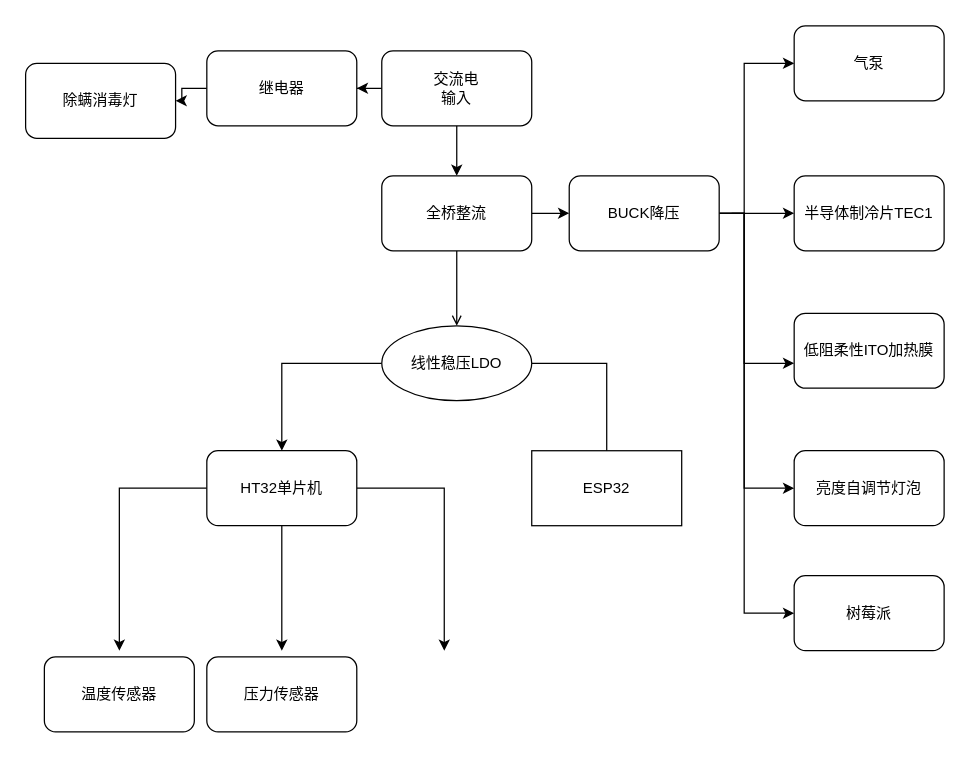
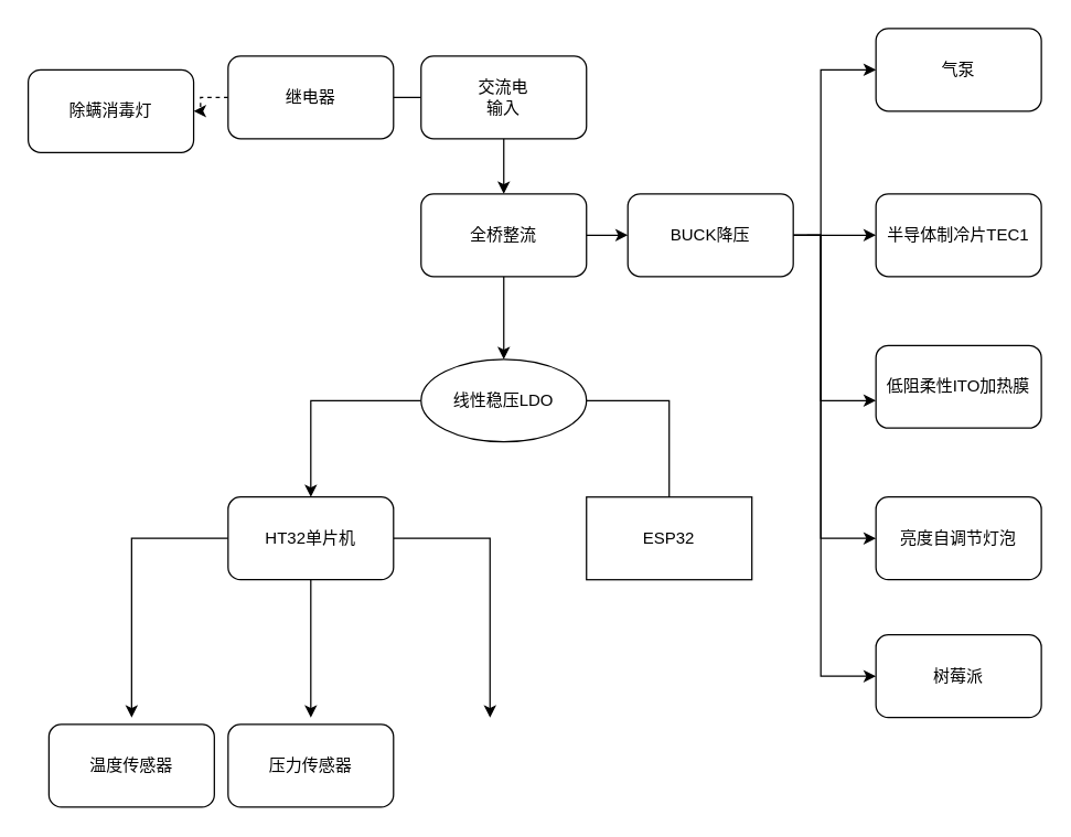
  <mxCell id="0" />
  <mxCell id="1" parent="0" />
  <mxCell id="2" style="edgeStyle=orthogonalEdgeStyle;rounded=0;orthogonalLoop=1;jettySize=auto;html=1;exitX=0.5;exitY=1;exitDx=0;exitDy=0;entryX=0.5;entryY=0;entryDx=0;entryDy=0;" edge="1" parent="1" source="4" target="7"><mxGeometry relative="1" as="geometry" /></mxCell>
- <mxCell id="3" style="edgeStyle=orthogonalEdgeStyle;rounded=0;orthogonalLoop=1;jettySize=auto;html=1;entryX=1;entryY=0.5;entryDx=0;entryDy=0;" edge="1" parent="1" source="4" target="29"><mxGeometry relative="1" as="geometry" /></mxCell>
+ <mxCell id="3" style="edgeStyle=orthogonalEdgeStyle;rounded=0;orthogonalLoop=1;jettySize=auto;html=1;entryX=1;entryY=0.5;entryDx=0;entryDy=0;endArrow=none;" edge="1" parent="1" source="4" target="29"><mxGeometry relative="1" as="geometry" /></mxCell>
  <mxCell id="4" value="交流电&lt;br&gt;输入" style="rounded=1;whiteSpace=wrap;html=1;" vertex="1" parent="1"><mxGeometry x="305" y="40" width="120" height="60" as="geometry" /></mxCell>
  <mxCell id="5" style="edgeStyle=orthogonalEdgeStyle;rounded=0;orthogonalLoop=1;jettySize=auto;html=1;entryX=0;entryY=0.5;entryDx=0;entryDy=0;" edge="1" parent="1" source="7" target="12"><mxGeometry relative="1" as="geometry" /></mxCell>
- <mxCell id="6" style="edgeStyle=orthogonalEdgeStyle;rounded=0;orthogonalLoop=1;jettySize=auto;html=1;entryX=0.5;entryY=0;entryDx=0;entryDy=0;endArrow=open;" edge="1" parent="1" source="7" target="21"><mxGeometry relative="1" as="geometry" /></mxCell>
+ <mxCell id="6" style="edgeStyle=orthogonalEdgeStyle;rounded=0;orthogonalLoop=1;jettySize=auto;html=1;entryX=0.5;entryY=0;entryDx=0;entryDy=0;" edge="1" parent="1" source="7" target="21"><mxGeometry relative="1" as="geometry" /></mxCell>
  <mxCell id="7" value="全桥整流&lt;br&gt;" style="rounded=1;whiteSpace=wrap;html=1;" vertex="1" parent="1"><mxGeometry x="305" y="140" width="120" height="60" as="geometry" /></mxCell>
  <mxCell id="8" style="edgeStyle=orthogonalEdgeStyle;rounded=0;orthogonalLoop=1;jettySize=auto;html=1;entryX=0;entryY=0.5;entryDx=0;entryDy=0;" edge="1" parent="1" source="12" target="13"><mxGeometry relative="1" as="geometry"><Array as="points"><mxPoint x="595" y="170" /><mxPoint x="595" y="50" /></Array></mxGeometry></mxCell>
  <mxCell id="9" style="edgeStyle=orthogonalEdgeStyle;rounded=0;orthogonalLoop=1;jettySize=auto;html=1;entryX=0;entryY=0.667;entryDx=0;entryDy=0;entryPerimeter=0;" edge="1" parent="1" source="12" target="16"><mxGeometry relative="1" as="geometry"><Array as="points"><mxPoint x="595" y="170" /><mxPoint x="595" y="290" /></Array></mxGeometry></mxCell>
  <mxCell id="10" style="edgeStyle=orthogonalEdgeStyle;rounded=0;orthogonalLoop=1;jettySize=auto;html=1;entryX=0;entryY=0.5;entryDx=0;entryDy=0;" edge="1" parent="1" source="12" target="17"><mxGeometry relative="1" as="geometry"><Array as="points"><mxPoint x="595" y="170" /><mxPoint x="595" y="390" /></Array></mxGeometry></mxCell>
  <mxCell id="11" style="edgeStyle=orthogonalEdgeStyle;rounded=0;orthogonalLoop=1;jettySize=auto;html=1;entryX=0;entryY=0.5;entryDx=0;entryDy=0;" edge="1" parent="1" source="12" target="27"><mxGeometry relative="1" as="geometry"><Array as="points"><mxPoint x="595" y="170" /><mxPoint x="595" y="490" /></Array></mxGeometry></mxCell>
  <mxCell id="12" value="BUCK降压" style="rounded=1;whiteSpace=wrap;html=1;" vertex="1" parent="1"><mxGeometry x="455" y="140" width="120" height="60" as="geometry" /></mxCell>
  <mxCell id="13" value="气泵&lt;br&gt;" style="rounded=1;whiteSpace=wrap;html=1;" vertex="1" parent="1"><mxGeometry x="635" y="20" width="120" height="60" as="geometry" /></mxCell>
  <mxCell id="14" value="&lt;span style=&quot;font-size: 12px&quot;&gt;半导体制冷片TEC1&lt;/span&gt;" style="rounded=1;whiteSpace=wrap;html=1;" vertex="1" parent="1"><mxGeometry x="635" y="140" width="120" height="60" as="geometry" /></mxCell>
  <mxCell id="15" value="" style="endArrow=classic;html=1;rounded=0;entryX=0;entryY=0.5;entryDx=0;entryDy=0;" edge="1" parent="1" target="14"><mxGeometry width="50" height="50" relative="1" as="geometry"><mxPoint x="585" y="170" as="sourcePoint" /><mxPoint x="525" y="220" as="targetPoint" /></mxGeometry></mxCell>
  <mxCell id="16" value="&lt;span style=&quot;font-size: 12px&quot;&gt;低阻柔性ITO加热膜&lt;/span&gt;" style="rounded=1;whiteSpace=wrap;html=1;" vertex="1" parent="1"><mxGeometry x="635" y="250" width="120" height="60" as="geometry" /></mxCell>
  <mxCell id="17" value="亮度自调节灯泡" style="rounded=1;whiteSpace=wrap;html=1;" vertex="1" parent="1"><mxGeometry x="635" y="360" width="120" height="60" as="geometry" /></mxCell>
  <mxCell id="18" value="除螨消毒灯" style="rounded=1;whiteSpace=wrap;html=1;" vertex="1" parent="1"><mxGeometry x="20" y="50" width="120" height="60" as="geometry" /></mxCell>
  <mxCell id="19" style="edgeStyle=orthogonalEdgeStyle;rounded=0;orthogonalLoop=1;jettySize=auto;html=1;entryX=0.5;entryY=0;entryDx=0;entryDy=0;" edge="1" parent="1" source="21" target="25"><mxGeometry relative="1" as="geometry"><Array as="points"><mxPoint x="225" y="290" /></Array></mxGeometry></mxCell>
  <mxCell id="20" style="edgeStyle=orthogonalEdgeStyle;rounded=0;orthogonalLoop=1;jettySize=auto;html=1;entryX=0.5;entryY=0;entryDx=0;entryDy=0;" edge="1" parent="1" source="21" target="26"><mxGeometry relative="1" as="geometry"><Array as="points"><mxPoint x="485" y="290" /><mxPoint x="485" y="370" /></Array></mxGeometry></mxCell>
  <mxCell id="21" value="线性稳压LDO" style="ellipse;whiteSpace=wrap;html=1;" vertex="1" parent="1"><mxGeometry x="305" y="260" width="120" height="60" as="geometry" /></mxCell>
  <mxCell id="22" style="edgeStyle=orthogonalEdgeStyle;rounded=0;orthogonalLoop=1;jettySize=auto;html=1;" edge="1" parent="1" source="25"><mxGeometry relative="1" as="geometry"><mxPoint x="95" y="520" as="targetPoint" /><Array as="points"><mxPoint x="95" y="390" /><mxPoint x="95" y="520" /></Array></mxGeometry></mxCell>
  <mxCell id="23" style="edgeStyle=orthogonalEdgeStyle;rounded=0;orthogonalLoop=1;jettySize=auto;html=1;" edge="1" parent="1" source="25"><mxGeometry relative="1" as="geometry"><mxPoint x="225" y="520" as="targetPoint" /></mxGeometry></mxCell>
  <mxCell id="24" style="edgeStyle=orthogonalEdgeStyle;rounded=0;orthogonalLoop=1;jettySize=auto;html=1;" edge="1" parent="1" source="25"><mxGeometry relative="1" as="geometry"><mxPoint x="355" y="520" as="targetPoint" /><Array as="points"><mxPoint x="355" y="390" /><mxPoint x="355" y="520" /></Array></mxGeometry></mxCell>
  <mxCell id="25" value="HT32单片机" style="rounded=1;whiteSpace=wrap;html=1;" vertex="1" parent="1"><mxGeometry x="165" y="360" width="120" height="60" as="geometry" /></mxCell>
  <mxCell id="26" value="ESP32" style="whiteSpace=wrap;html=1;rounded=0;" vertex="1" parent="1"><mxGeometry x="425" y="360" width="120" height="60" as="geometry" /></mxCell>
  <mxCell id="27" value="树莓派" style="rounded=1;whiteSpace=wrap;html=1;" vertex="1" parent="1"><mxGeometry x="635" y="460" width="120" height="60" as="geometry" /></mxCell>
- <mxCell id="28" style="edgeStyle=orthogonalEdgeStyle;rounded=0;orthogonalLoop=1;jettySize=auto;html=1;entryX=1;entryY=0.5;entryDx=0;entryDy=0;" edge="1" parent="1" source="29" target="18"><mxGeometry relative="1" as="geometry" /></mxCell>
+ <mxCell id="28" style="edgeStyle=orthogonalEdgeStyle;rounded=0;orthogonalLoop=1;jettySize=auto;html=1;entryX=1;entryY=0.5;entryDx=0;entryDy=0;dashed=1;" edge="1" parent="1" source="29" target="18"><mxGeometry relative="1" as="geometry" /></mxCell>
  <mxCell id="29" value="继电器" style="rounded=1;whiteSpace=wrap;html=1;" vertex="1" parent="1"><mxGeometry x="165" y="40" width="120" height="60" as="geometry" /></mxCell>
  <mxCell id="30" value="温度传感器" style="rounded=1;whiteSpace=wrap;html=1;" vertex="1" parent="1"><mxGeometry x="35" y="525" width="120" height="60" as="geometry" /></mxCell>
  <mxCell id="31" value="压力传感器" style="rounded=1;whiteSpace=wrap;html=1;" vertex="1" parent="1"><mxGeometry x="165" y="525" width="120" height="60" as="geometry" /></mxCell>
